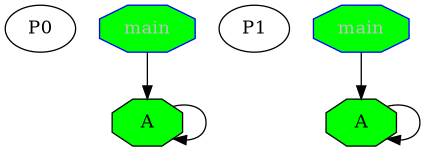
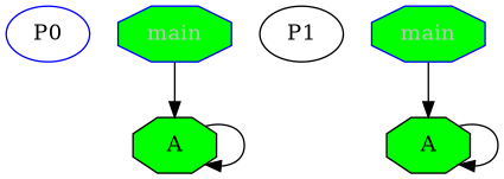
  digraph {
    node [color=black fillcolor=green shape=octagon style=filled]
-   n1 [label=P0 fillcolor="" shape="" style=""]
+   n1 [color=blue label=P0 fillcolor="" shape="" style=""]
    n2 [fontcolor=black label=A]
    n3 [color=blue fontcolor=grey label=main]
    n4 [label=P1 fillcolor="" shape="" style=""]
    n5 [fontcolor=black label=A]
    n6 [color=blue fontcolor=grey label=main]
    subgraph sub_1 {
      n1
      n2
      n3
    }
    subgraph sub_2 {
      n4
      n5
      n6
    }
    n2 -> n2
    n3 -> n2
    n5 -> n5
    n6 -> n5
  }
